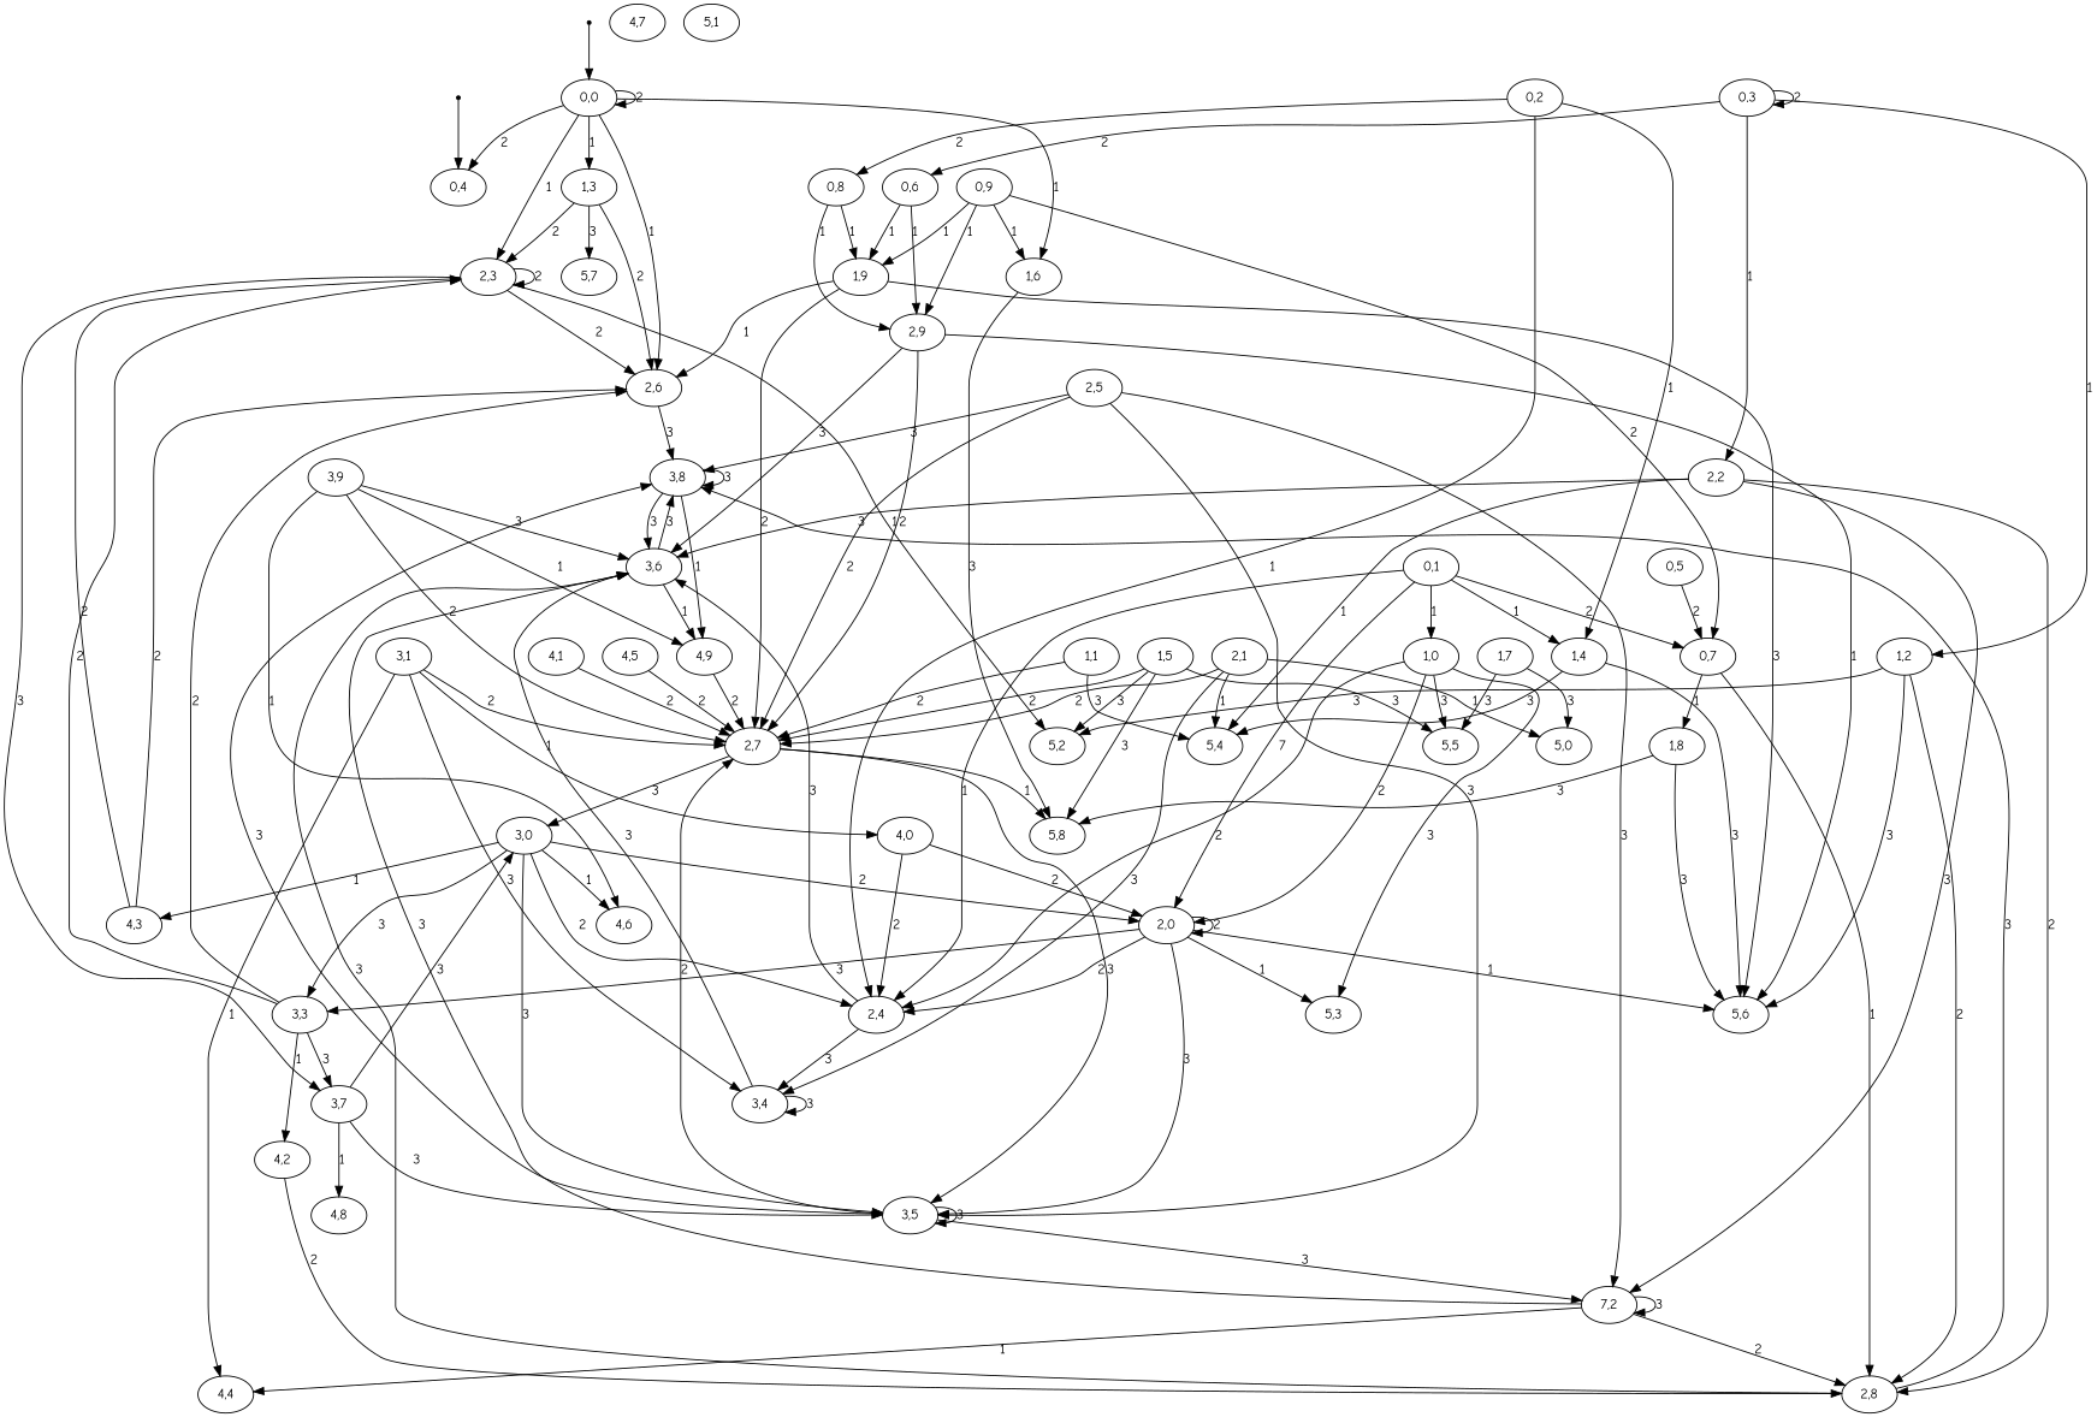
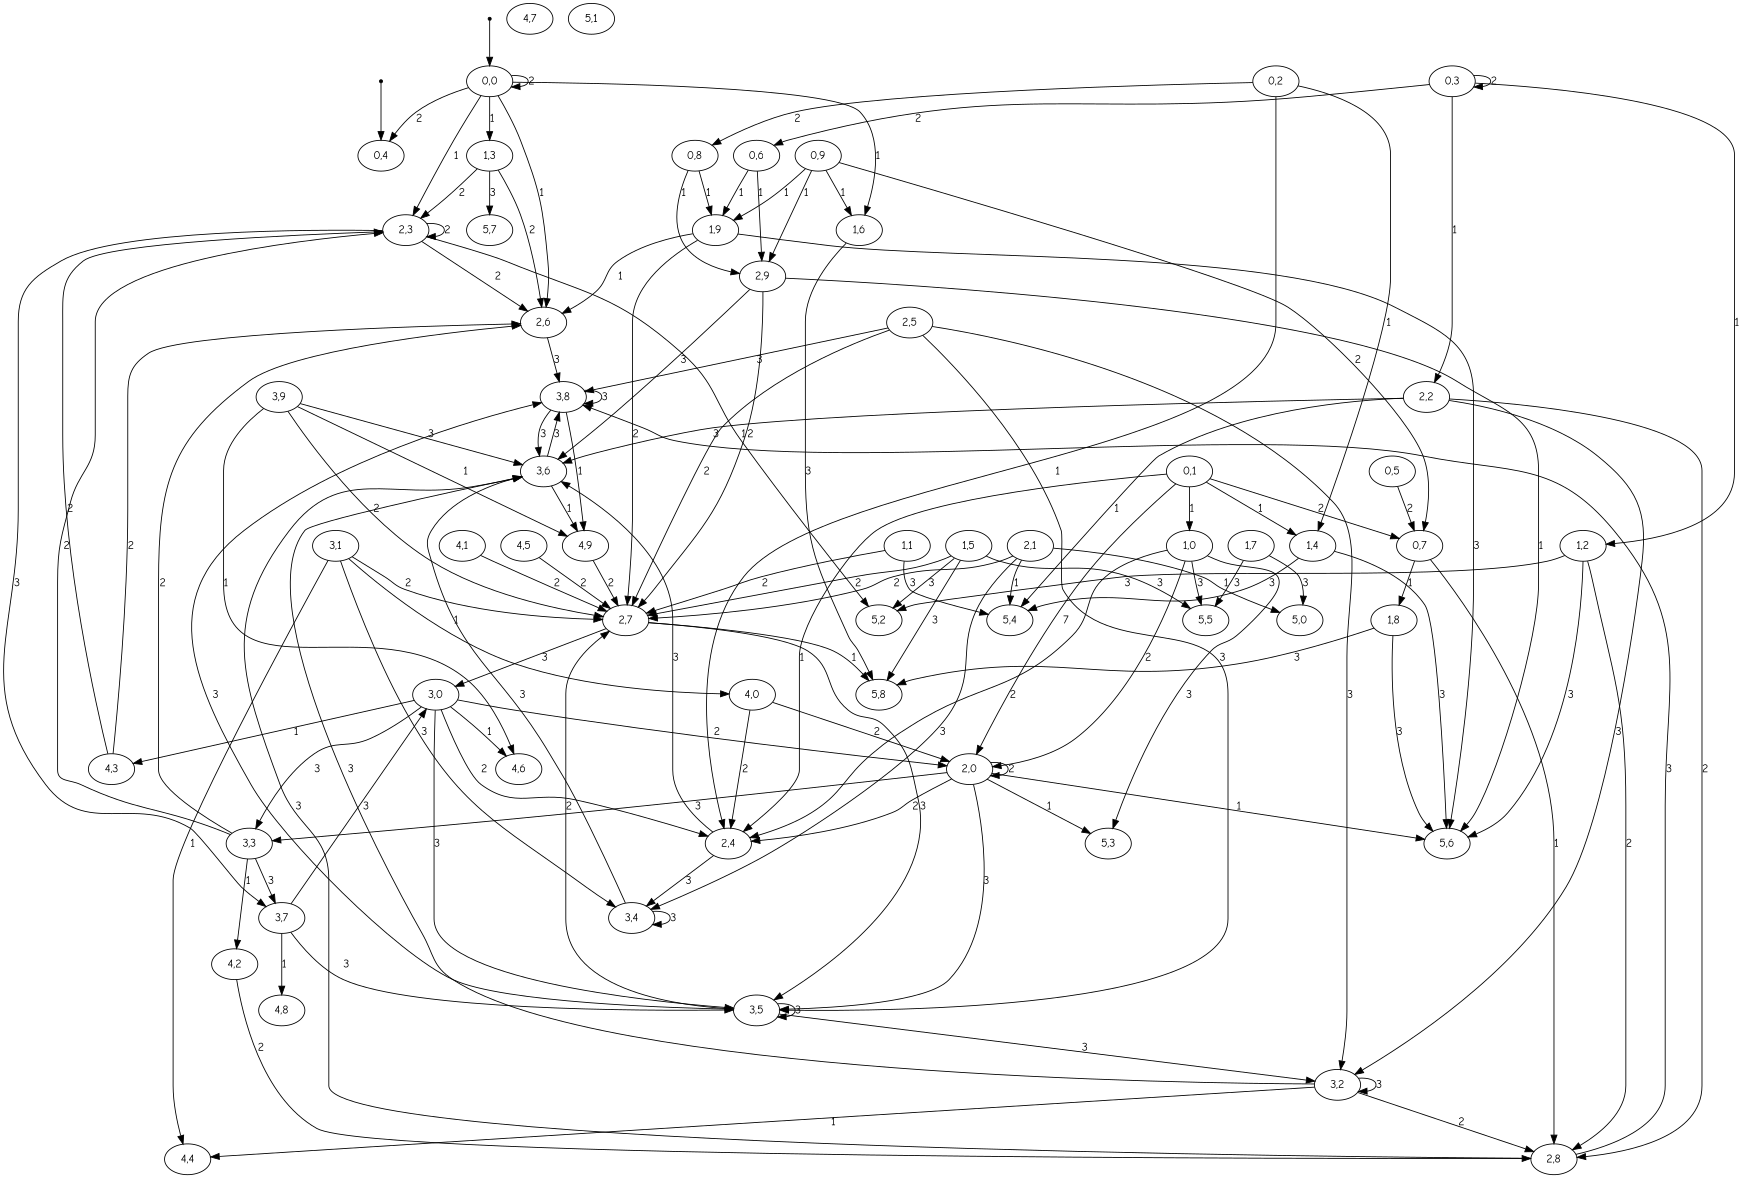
  digraph {
    fontname="Comic Neue"
    node [fontname="Comic Neue"]
    edge [fontname="Comic Neue"]
    "F0,0" [shape=point]
    "0,0"
    "1,3"
    "1,6"
    "2,3"
    "2,6"
    "0,4"
    "5,7"
    "5,8"
    "5,2"
    "3,7"
    "3,8"
    "3,5"
    "3,0"
    "4,8"
    "3,6"
    "4,9"
    "0,1"
    "1,0"
    "1,4"
    "2,0"
    "2,4"
    "0,7"
    "5,3"
    "5,5"
    "5,4"
    "5,6"
    "3,3"
    "3,4"
    "1,8"
    "2,8"
    "4,2"
-   "3,2" [label="7,2"]
+   "3,2"
    "2,7"
    "0,2"
    "0,8"
    "1,9"
    "2,9"
    "0,3"
    "1,2"
    "2,2"
    "0,6"
    "4,4"
    "F0,4" [shape=point]
    "0,5"
    "0,9"
    "1,1"
    "4,3"
    "4,6"
    "1,5"
    "1,7"
    "5,0"
    "2,1"
    "2,5"
    "3,1"
    "4,0"
    "3,9"
    "4,1"
    "4,5"
    "4,7"
    "5,1"
    "F0,0" -> "0,0"
    "0,0" -> "0,0" [label=2]
    "0,0" -> "1,3" [label=1]
    "0,0" -> "1,6" [label=1]
    "0,0" -> "2,3" [label=1]
    "0,0" -> "2,6" [label=1]
    "0,0" -> "0,4" [label=2]
    "1,3" -> "2,3" [label=2]
    "1,3" -> "2,6" [label=2]
    "1,3" -> "5,7" [label=3]
    "1,6" -> "5,8" [label=3]
    "2,3" -> "2,3" [label=2]
    "2,3" -> "2,6" [label=2]
    "2,3" -> "5,2" [label=1]
    "2,3" -> "3,7" [label=3]
    "2,6" -> "3,8" [label=3]
    "3,7" -> "3,5" [label=3]
    "3,7" -> "3,0" [label=3]
    "3,7" -> "4,8" [label=1]
    "3,8" -> "3,8" [label=3]
    "3,8" -> "3,6" [label=3]
    "3,8" -> "4,9" [label=1]
    "3,5" -> "3,8" [label=3]
    "3,5" -> "3,5" [label=3]
    "3,5" -> "3,2" [label=3]
    "3,5" -> "2,7" [label=2]
    "3,0" -> "3,5" [label=3]
    "3,0" -> "2,0" [label=2]
    "3,0" -> "2,4" [label=2]
    "3,0" -> "3,3" [label=3]
    "3,0" -> "4,3" [label=1]
    "3,0" -> "4,6" [label=1]
    "3,6" -> "3,8" [label=3]
    "3,6" -> "4,9" [label=1]
    "4,9" -> "2,7" [label=2]
    "0,1" -> "1,0" [label=1]
    "0,1" -> "1,4" [label=1]
    "0,1" -> "2,0" [label=7]
    "0,1" -> "2,4" [label=1]
    "0,1" -> "0,7" [label=2]
    "1,0" -> "2,0" [label=2]
    "1,0" -> "2,4" [label=2]
    "1,0" -> "5,3" [label=3]
    "1,0" -> "5,5" [label=3]
    "1,4" -> "5,4" [label=3]
    "1,4" -> "5,6" [label=3]
    "2,0" -> "3,5" [label=3]
    "2,0" -> "2,0" [label=2]
    "2,0" -> "2,4" [label=2]
    "2,0" -> "5,3" [label=1]
    "2,0" -> "5,6" [label=1]
    "2,0" -> "3,3" [label=3]
    "2,4" -> "3,6" [label=3]
    "2,4" -> "3,4" [label=3]
    "0,7" -> "1,8" [label=1]
    "0,7" -> "2,8" [label=1]
    "3,3" -> "2,3" [label=2]
    "3,3" -> "2,6" [label=2]
    "3,3" -> "3,7" [label=3]
    "3,3" -> "4,2" [label=1]
    "3,4" -> "3,6" [label=3]
    "3,4" -> "3,4" [label=3]
    "1,8" -> "5,8" [label=3]
    "1,8" -> "5,6" [label=3]
    "2,8" -> "3,8" [label=3]
    "2,8" -> "3,6" [label=3]
    "4,2" -> "2,8" [label=2]
    "3,2" -> "3,6" [label=3]
    "3,2" -> "2,8" [label=2]
    "3,2" -> "3,2" [label=3]
    "3,2" -> "4,4" [label=1]
    "2,7" -> "5,8" [label=1]
    "2,7" -> "3,5" [label=3]
    "2,7" -> "3,0" [label=3]
    "0,2" -> "1,4" [label=1]
    "0,2" -> "2,4" [label=1]
    "0,2" -> "0,8" [label=2]
    "0,8" -> "1,9" [label=1]
    "0,8" -> "2,9" [label=1]
    "1,9" -> "2,6" [label=1]
    "1,9" -> "5,6" [label=3]
    "1,9" -> "2,7" [label=2]
    "2,9" -> "3,6" [label=3]
    "2,9" -> "5,6" [label=1]
    "2,9" -> "2,7" [label=2]
    "0,3" -> "0,3" [label=2]
    "0,3" -> "1,2" [label=1]
    "0,3" -> "2,2" [label=1]
    "0,3" -> "0,6" [label=2]
    "1,2" -> "5,2" [label=3]
    "1,2" -> "5,6" [label=3]
    "1,2" -> "2,8" [label=2]
    "2,2" -> "3,6" [label=3]
    "2,2" -> "5,4" [label=1]
    "2,2" -> "2,8" [label=2]
    "2,2" -> "3,2" [label=3]
    "0,6" -> "1,9" [label=1]
    "0,6" -> "2,9" [label=1]
    "F0,4" -> "0,4"
    "0,5" -> "0,7" [label=2]
    "0,9" -> "1,6" [label=1]
    "0,9" -> "0,7" [label=2]
    "0,9" -> "1,9" [label=1]
    "0,9" -> "2,9" [label=1]
    "1,1" -> "5,4" [label=3]
    "1,1" -> "2,7" [label=2]
    "4,3" -> "2,3" [label=2]
    "4,3" -> "2,6" [label=2]
    "1,5" -> "5,8" [label=3]
    "1,5" -> "5,2" [label=3]
    "1,5" -> "5,5" [label=3]
    "1,5" -> "2,7" [label=2]
    "1,7" -> "5,5" [label=3]
    "1,7" -> "5,0" [label=3]
    "2,1" -> "5,4" [label=1]
    "2,1" -> "3,4" [label=3]
    "2,1" -> "2,7" [label=2]
    "2,1" -> "5,0" [label=1]
    "2,5" -> "3,8" [label=3]
    "2,5" -> "3,5" [label=3]
    "2,5" -> "3,2" [label=3]
    "2,5" -> "2,7" [label=2]
    "3,1" -> "3,4" [label=3]
    "3,1" -> "2,7" [label=2]
    "3,1" -> "4,4" [label=1]
    "3,1" -> "4,0" [label=1]
    "4,0" -> "2,0" [label=2]
    "4,0" -> "2,4" [label=2]
    "3,9" -> "3,6" [label=3]
    "3,9" -> "4,9" [label=1]
    "3,9" -> "2,7" [label=2]
    "3,9" -> "4,6" [label=1]
    "4,1" -> "2,7" [label=2]
    "4,5" -> "2,7" [label=2]
  }
